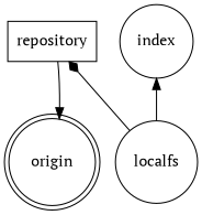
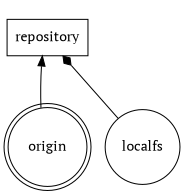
  digraph {
    fontname="PT Serif"
    rankdir=BT
    node [fontname="PT Serif" shape=circle]
    edge [arrowhead=normal fontname="PT Serif"]
    origin [shape=doublecircle]
    repository [shape=polygon]
    localfs
-   index
-   repository -> origin
+   origin -> repository
    localfs -> repository [arrowhead=diamond]
-   localfs -> index
  }
